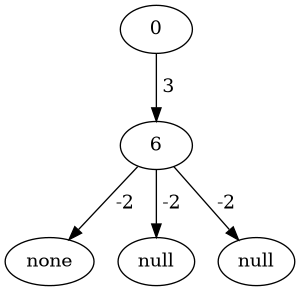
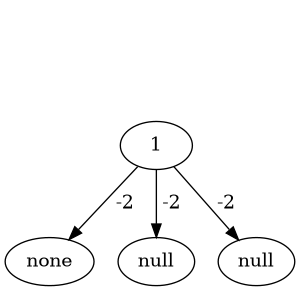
  digraph {
    ordering=out
-   0
-   1 [label=6]
+   1
    n3 [label=none]
    n4 [label=null]
    n5 [label=null]
-   0 -> 1 [label=" 3"]
    1 -> n3 [label=" -2"]
    1 -> n4 [label=" -2"]
    1 -> n5 [label=" -2"]
  }
